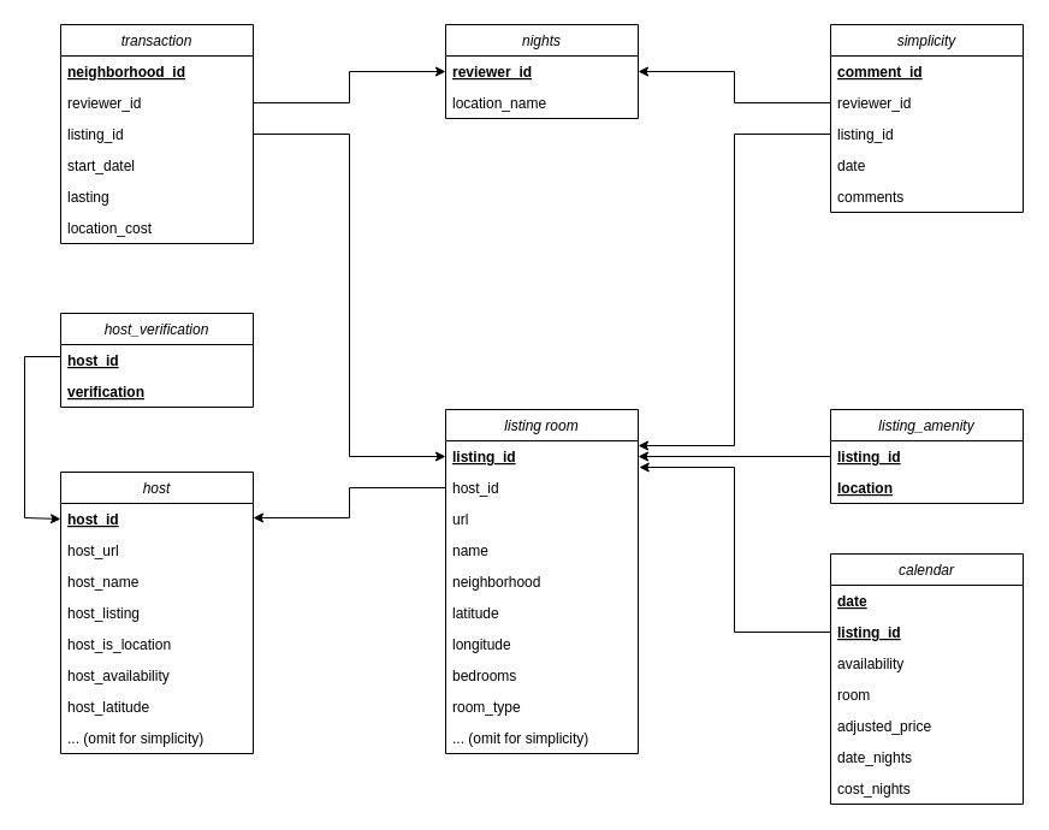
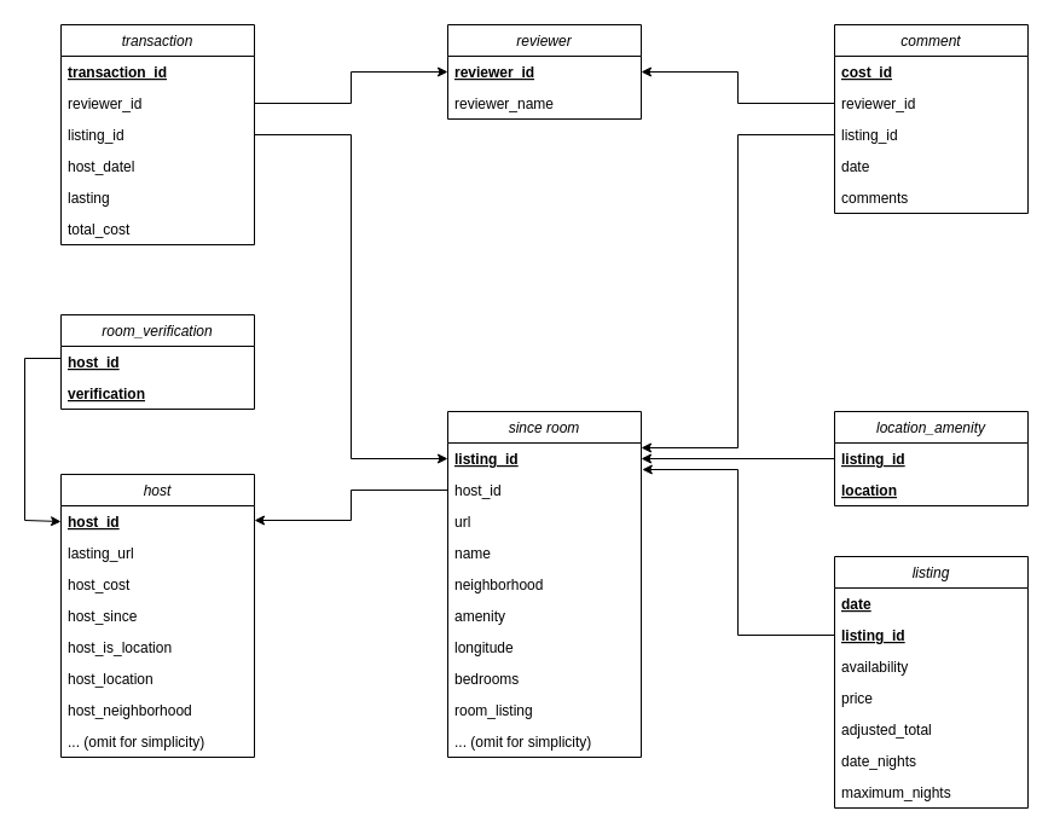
  <mxCell id="0" />
  <mxCell id="1" parent="0" />
  <mxCell id="2" value="transaction" style="swimlane;fontStyle=2;align=center;verticalAlign=top;childLayout=stackLayout;horizontal=1;startSize=26;horizontalStack=0;resizeParent=1;resizeLast=0;collapsible=1;marginBottom=0;rounded=0;shadow=0;strokeWidth=1;" vertex="1" parent="1"><mxGeometry x="50" y="20" width="160" height="182" as="geometry"><mxRectangle x="230" y="140" width="160" height="26" as="alternateBounds" /></mxGeometry></mxCell>
- <mxCell id="3" value="neighborhood_id" style="text;align=left;verticalAlign=top;spacingLeft=4;spacingRight=4;overflow=hidden;rotatable=0;points=[[0,0.5],[1,0.5]];portConstraint=eastwest;fontStyle=5" vertex="1" parent="2"><mxGeometry y="26" width="160" height="26" as="geometry" /></mxCell>
+ <mxCell id="3" value="transaction_id" style="text;align=left;verticalAlign=top;spacingLeft=4;spacingRight=4;overflow=hidden;rotatable=0;points=[[0,0.5],[1,0.5]];portConstraint=eastwest;fontStyle=5" vertex="1" parent="2"><mxGeometry y="26" width="160" height="26" as="geometry" /></mxCell>
  <mxCell id="4" value="reviewer_id" style="text;align=left;verticalAlign=top;spacingLeft=4;spacingRight=4;overflow=hidden;rotatable=0;points=[[0,0.5],[1,0.5]];portConstraint=eastwest;rounded=0;shadow=0;html=0;" vertex="1" parent="2"><mxGeometry y="52" width="160" height="26" as="geometry" /></mxCell>
  <mxCell id="5" value="listing_id" style="text;align=left;verticalAlign=top;spacingLeft=4;spacingRight=4;overflow=hidden;rotatable=0;points=[[0,0.5],[1,0.5]];portConstraint=eastwest;rounded=0;shadow=0;html=0;" vertex="1" parent="2"><mxGeometry y="78" width="160" height="26" as="geometry" /></mxCell>
- <mxCell id="6" value="start_datel" style="text;align=left;verticalAlign=top;spacingLeft=4;spacingRight=4;overflow=hidden;rotatable=0;points=[[0,0.5],[1,0.5]];portConstraint=eastwest;rounded=0;shadow=0;html=0;" vertex="1" parent="2"><mxGeometry y="104" width="160" height="26" as="geometry" /></mxCell>
+ <mxCell id="6" value="host_datel" style="text;align=left;verticalAlign=top;spacingLeft=4;spacingRight=4;overflow=hidden;rotatable=0;points=[[0,0.5],[1,0.5]];portConstraint=eastwest;rounded=0;shadow=0;html=0;" vertex="1" parent="2"><mxGeometry y="104" width="160" height="26" as="geometry" /></mxCell>
  <mxCell id="7" value="lasting" style="text;align=left;verticalAlign=top;spacingLeft=4;spacingRight=4;overflow=hidden;rotatable=0;points=[[0,0.5],[1,0.5]];portConstraint=eastwest;rounded=0;shadow=0;html=0;" vertex="1" parent="2"><mxGeometry y="130" width="160" height="26" as="geometry" /></mxCell>
- <mxCell id="8" value="location_cost" style="text;align=left;verticalAlign=top;spacingLeft=4;spacingRight=4;overflow=hidden;rotatable=0;points=[[0,0.5],[1,0.5]];portConstraint=eastwest;rounded=0;shadow=0;html=0;" vertex="1" parent="2"><mxGeometry y="156" width="160" height="26" as="geometry" /></mxCell>
+ <mxCell id="8" value="total_cost" style="text;align=left;verticalAlign=top;spacingLeft=4;spacingRight=4;overflow=hidden;rotatable=0;points=[[0,0.5],[1,0.5]];portConstraint=eastwest;rounded=0;shadow=0;html=0;" vertex="1" parent="2"><mxGeometry y="156" width="160" height="26" as="geometry" /></mxCell>
  <mxCell id="9" value="host" style="swimlane;fontStyle=2;align=center;verticalAlign=top;childLayout=stackLayout;horizontal=1;startSize=26;horizontalStack=0;resizeParent=1;resizeLast=0;collapsible=1;marginBottom=0;rounded=0;shadow=0;strokeWidth=1;" vertex="1" parent="1"><mxGeometry x="50" y="392" width="160" height="234" as="geometry"><mxRectangle x="230" y="140" width="160" height="26" as="alternateBounds" /></mxGeometry></mxCell>
  <mxCell id="10" value="host_id" style="text;align=left;verticalAlign=top;spacingLeft=4;spacingRight=4;overflow=hidden;rotatable=0;points=[[0,0.5],[1,0.5]];portConstraint=eastwest;fontStyle=5" vertex="1" parent="9"><mxGeometry y="26" width="160" height="26" as="geometry" /></mxCell>
- <mxCell id="11" value="host_url" style="text;align=left;verticalAlign=top;spacingLeft=4;spacingRight=4;overflow=hidden;rotatable=0;points=[[0,0.5],[1,0.5]];portConstraint=eastwest;rounded=0;shadow=0;html=0;" vertex="1" parent="9"><mxGeometry y="52" width="160" height="26" as="geometry" /></mxCell>
- <mxCell id="12" value="host_name" style="text;align=left;verticalAlign=top;spacingLeft=4;spacingRight=4;overflow=hidden;rotatable=0;points=[[0,0.5],[1,0.5]];portConstraint=eastwest;rounded=0;shadow=0;html=0;" vertex="1" parent="9"><mxGeometry y="78" width="160" height="26" as="geometry" /></mxCell>
- <mxCell id="13" value="host_listing" style="text;align=left;verticalAlign=top;spacingLeft=4;spacingRight=4;overflow=hidden;rotatable=0;points=[[0,0.5],[1,0.5]];portConstraint=eastwest;rounded=0;shadow=0;html=0;" vertex="1" parent="9"><mxGeometry y="104" width="160" height="26" as="geometry" /></mxCell>
+ <mxCell id="11" value="lasting_url" style="text;align=left;verticalAlign=top;spacingLeft=4;spacingRight=4;overflow=hidden;rotatable=0;points=[[0,0.5],[1,0.5]];portConstraint=eastwest;rounded=0;shadow=0;html=0;" vertex="1" parent="9"><mxGeometry y="52" width="160" height="26" as="geometry" /></mxCell>
+ <mxCell id="12" value="host_cost" style="text;align=left;verticalAlign=top;spacingLeft=4;spacingRight=4;overflow=hidden;rotatable=0;points=[[0,0.5],[1,0.5]];portConstraint=eastwest;rounded=0;shadow=0;html=0;" vertex="1" parent="9"><mxGeometry y="78" width="160" height="26" as="geometry" /></mxCell>
+ <mxCell id="13" value="host_since" style="text;align=left;verticalAlign=top;spacingLeft=4;spacingRight=4;overflow=hidden;rotatable=0;points=[[0,0.5],[1,0.5]];portConstraint=eastwest;rounded=0;shadow=0;html=0;" vertex="1" parent="9"><mxGeometry y="104" width="160" height="26" as="geometry" /></mxCell>
  <mxCell id="14" value="host_is_location" style="text;align=left;verticalAlign=top;spacingLeft=4;spacingRight=4;overflow=hidden;rotatable=0;points=[[0,0.5],[1,0.5]];portConstraint=eastwest;rounded=0;shadow=0;html=0;" vertex="1" parent="9"><mxGeometry y="130" width="160" height="26" as="geometry" /></mxCell>
- <mxCell id="15" value="host_availability" style="text;align=left;verticalAlign=top;spacingLeft=4;spacingRight=4;overflow=hidden;rotatable=0;points=[[0,0.5],[1,0.5]];portConstraint=eastwest;rounded=0;shadow=0;html=0;" vertex="1" parent="9"><mxGeometry y="156" width="160" height="26" as="geometry" /></mxCell>
- <mxCell id="16" value="host_latitude" style="text;align=left;verticalAlign=top;spacingLeft=4;spacingRight=4;overflow=hidden;rotatable=0;points=[[0,0.5],[1,0.5]];portConstraint=eastwest;rounded=0;shadow=0;html=0;" vertex="1" parent="9"><mxGeometry y="182" width="160" height="26" as="geometry" /></mxCell>
+ <mxCell id="15" value="host_location" style="text;align=left;verticalAlign=top;spacingLeft=4;spacingRight=4;overflow=hidden;rotatable=0;points=[[0,0.5],[1,0.5]];portConstraint=eastwest;rounded=0;shadow=0;html=0;" vertex="1" parent="9"><mxGeometry y="156" width="160" height="26" as="geometry" /></mxCell>
+ <mxCell id="16" value="host_neighborhood" style="text;align=left;verticalAlign=top;spacingLeft=4;spacingRight=4;overflow=hidden;rotatable=0;points=[[0,0.5],[1,0.5]];portConstraint=eastwest;rounded=0;shadow=0;html=0;" vertex="1" parent="9"><mxGeometry y="182" width="160" height="26" as="geometry" /></mxCell>
  <mxCell id="17" value="... (omit for simplicity)" style="text;align=left;verticalAlign=top;spacingLeft=4;spacingRight=4;overflow=hidden;rotatable=0;points=[[0,0.5],[1,0.5]];portConstraint=eastwest;rounded=0;shadow=0;html=0;" vertex="1" parent="9"><mxGeometry y="208" width="160" height="26" as="geometry" /></mxCell>
- <mxCell id="18" value="nights" style="swimlane;fontStyle=2;align=center;verticalAlign=top;childLayout=stackLayout;horizontal=1;startSize=26;horizontalStack=0;resizeParent=1;resizeLast=0;collapsible=1;marginBottom=0;rounded=0;shadow=0;strokeWidth=1;" vertex="1" parent="1"><mxGeometry x="370" y="20" width="160" height="78" as="geometry"><mxRectangle x="230" y="140" width="160" height="26" as="alternateBounds" /></mxGeometry></mxCell>
+ <mxCell id="18" value="reviewer" style="swimlane;fontStyle=2;align=center;verticalAlign=top;childLayout=stackLayout;horizontal=1;startSize=26;horizontalStack=0;resizeParent=1;resizeLast=0;collapsible=1;marginBottom=0;rounded=0;shadow=0;strokeWidth=1;" vertex="1" parent="1"><mxGeometry x="370" y="20" width="160" height="78" as="geometry"><mxRectangle x="230" y="140" width="160" height="26" as="alternateBounds" /></mxGeometry></mxCell>
  <mxCell id="19" value="reviewer_id" style="text;align=left;verticalAlign=top;spacingLeft=4;spacingRight=4;overflow=hidden;rotatable=0;points=[[0,0.5],[1,0.5]];portConstraint=eastwest;fontStyle=5" vertex="1" parent="18"><mxGeometry y="26" width="160" height="26" as="geometry" /></mxCell>
- <mxCell id="20" value="location_name" style="text;align=left;verticalAlign=top;spacingLeft=4;spacingRight=4;overflow=hidden;rotatable=0;points=[[0,0.5],[1,0.5]];portConstraint=eastwest;rounded=0;shadow=0;html=0;" vertex="1" parent="18"><mxGeometry y="52" width="160" height="26" as="geometry" /></mxCell>
- <mxCell id="21" value="listing room" style="swimlane;fontStyle=2;align=center;verticalAlign=top;childLayout=stackLayout;horizontal=1;startSize=26;horizontalStack=0;resizeParent=1;resizeLast=0;collapsible=1;marginBottom=0;rounded=0;shadow=0;strokeWidth=1;" vertex="1" parent="1"><mxGeometry x="370" y="340" width="160" height="286" as="geometry"><mxRectangle x="230" y="140" width="160" height="26" as="alternateBounds" /></mxGeometry></mxCell>
+ <mxCell id="20" value="reviewer_name" style="text;align=left;verticalAlign=top;spacingLeft=4;spacingRight=4;overflow=hidden;rotatable=0;points=[[0,0.5],[1,0.5]];portConstraint=eastwest;rounded=0;shadow=0;html=0;" vertex="1" parent="18"><mxGeometry y="52" width="160" height="26" as="geometry" /></mxCell>
+ <mxCell id="21" value="since room" style="swimlane;fontStyle=2;align=center;verticalAlign=top;childLayout=stackLayout;horizontal=1;startSize=26;horizontalStack=0;resizeParent=1;resizeLast=0;collapsible=1;marginBottom=0;rounded=0;shadow=0;strokeWidth=1;" vertex="1" parent="1"><mxGeometry x="370" y="340" width="160" height="286" as="geometry"><mxRectangle x="230" y="140" width="160" height="26" as="alternateBounds" /></mxGeometry></mxCell>
  <mxCell id="22" value="listing_id" style="text;align=left;verticalAlign=top;spacingLeft=4;spacingRight=4;overflow=hidden;rotatable=0;points=[[0,0.5],[1,0.5]];portConstraint=eastwest;fontStyle=5" vertex="1" parent="21"><mxGeometry y="26" width="160" height="26" as="geometry" /></mxCell>
  <mxCell id="23" value="host_id" style="text;align=left;verticalAlign=top;spacingLeft=4;spacingRight=4;overflow=hidden;rotatable=0;points=[[0,0.5],[1,0.5]];portConstraint=eastwest;rounded=0;shadow=0;html=0;" vertex="1" parent="21"><mxGeometry y="52" width="160" height="26" as="geometry" /></mxCell>
  <mxCell id="24" value="url" style="text;align=left;verticalAlign=top;spacingLeft=4;spacingRight=4;overflow=hidden;rotatable=0;points=[[0,0.5],[1,0.5]];portConstraint=eastwest;rounded=0;shadow=0;html=0;" vertex="1" parent="21"><mxGeometry y="78" width="160" height="26" as="geometry" /></mxCell>
  <mxCell id="25" value="name" style="text;align=left;verticalAlign=top;spacingLeft=4;spacingRight=4;overflow=hidden;rotatable=0;points=[[0,0.5],[1,0.5]];portConstraint=eastwest;rounded=0;shadow=0;html=0;" vertex="1" parent="21"><mxGeometry y="104" width="160" height="26" as="geometry" /></mxCell>
  <mxCell id="26" value="neighborhood" style="text;align=left;verticalAlign=top;spacingLeft=4;spacingRight=4;overflow=hidden;rotatable=0;points=[[0,0.5],[1,0.5]];portConstraint=eastwest;rounded=0;shadow=0;html=0;" vertex="1" parent="21"><mxGeometry y="130" width="160" height="26" as="geometry" /></mxCell>
- <mxCell id="27" value="latitude" style="text;align=left;verticalAlign=top;spacingLeft=4;spacingRight=4;overflow=hidden;rotatable=0;points=[[0,0.5],[1,0.5]];portConstraint=eastwest;rounded=0;shadow=0;html=0;" vertex="1" parent="21"><mxGeometry y="156" width="160" height="26" as="geometry" /></mxCell>
+ <mxCell id="27" value="amenity" style="text;align=left;verticalAlign=top;spacingLeft=4;spacingRight=4;overflow=hidden;rotatable=0;points=[[0,0.5],[1,0.5]];portConstraint=eastwest;rounded=0;shadow=0;html=0;" vertex="1" parent="21"><mxGeometry y="156" width="160" height="26" as="geometry" /></mxCell>
  <mxCell id="28" value="longitude" style="text;align=left;verticalAlign=top;spacingLeft=4;spacingRight=4;overflow=hidden;rotatable=0;points=[[0,0.5],[1,0.5]];portConstraint=eastwest;rounded=0;shadow=0;html=0;" vertex="1" parent="21"><mxGeometry y="182" width="160" height="26" as="geometry" /></mxCell>
  <mxCell id="29" value="bedrooms" style="text;align=left;verticalAlign=top;spacingLeft=4;spacingRight=4;overflow=hidden;rotatable=0;points=[[0,0.5],[1,0.5]];portConstraint=eastwest;rounded=0;shadow=0;html=0;" vertex="1" parent="21"><mxGeometry y="208" width="160" height="26" as="geometry" /></mxCell>
- <mxCell id="30" value="room_type" style="text;align=left;verticalAlign=top;spacingLeft=4;spacingRight=4;overflow=hidden;rotatable=0;points=[[0,0.5],[1,0.5]];portConstraint=eastwest;rounded=0;shadow=0;html=0;" vertex="1" parent="21"><mxGeometry y="234" width="160" height="26" as="geometry" /></mxCell>
+ <mxCell id="30" value="room_listing" style="text;align=left;verticalAlign=top;spacingLeft=4;spacingRight=4;overflow=hidden;rotatable=0;points=[[0,0.5],[1,0.5]];portConstraint=eastwest;rounded=0;shadow=0;html=0;" vertex="1" parent="21"><mxGeometry y="234" width="160" height="26" as="geometry" /></mxCell>
  <mxCell id="31" value="... (omit for simplicity)" style="text;align=left;verticalAlign=top;spacingLeft=4;spacingRight=4;overflow=hidden;rotatable=0;points=[[0,0.5],[1,0.5]];portConstraint=eastwest;rounded=0;shadow=0;html=0;" vertex="1" parent="21"><mxGeometry y="260" width="160" height="26" as="geometry" /></mxCell>
- <mxCell id="32" value="listing_amenity" style="swimlane;fontStyle=2;align=center;verticalAlign=top;childLayout=stackLayout;horizontal=1;startSize=26;horizontalStack=0;resizeParent=1;resizeLast=0;collapsible=1;marginBottom=0;rounded=0;shadow=0;strokeWidth=1;" vertex="1" parent="1"><mxGeometry x="690" y="340" width="160" height="78" as="geometry"><mxRectangle x="230" y="140" width="160" height="26" as="alternateBounds" /></mxGeometry></mxCell>
+ <mxCell id="32" value="location_amenity" style="swimlane;fontStyle=2;align=center;verticalAlign=top;childLayout=stackLayout;horizontal=1;startSize=26;horizontalStack=0;resizeParent=1;resizeLast=0;collapsible=1;marginBottom=0;rounded=0;shadow=0;strokeWidth=1;" vertex="1" parent="1"><mxGeometry x="690" y="340" width="160" height="78" as="geometry"><mxRectangle x="230" y="140" width="160" height="26" as="alternateBounds" /></mxGeometry></mxCell>
  <mxCell id="33" value="listing_id" style="text;align=left;verticalAlign=top;spacingLeft=4;spacingRight=4;overflow=hidden;rotatable=0;points=[[0,0.5],[1,0.5]];portConstraint=eastwest;fontStyle=5" vertex="1" parent="32"><mxGeometry y="26" width="160" height="26" as="geometry" /></mxCell>
  <mxCell id="34" value="location" style="text;align=left;verticalAlign=top;spacingLeft=4;spacingRight=4;overflow=hidden;rotatable=0;points=[[0,0.5],[1,0.5]];portConstraint=eastwest;rounded=0;shadow=0;html=0;fontStyle=5" vertex="1" parent="32"><mxGeometry y="52" width="160" height="26" as="geometry" /></mxCell>
- <mxCell id="35" value="calendar" style="swimlane;fontStyle=2;align=center;verticalAlign=top;childLayout=stackLayout;horizontal=1;startSize=26;horizontalStack=0;resizeParent=1;resizeLast=0;collapsible=1;marginBottom=0;rounded=0;shadow=0;strokeWidth=1;" vertex="1" parent="1"><mxGeometry x="690" y="460" width="160" height="208" as="geometry"><mxRectangle x="230" y="140" width="160" height="26" as="alternateBounds" /></mxGeometry></mxCell>
+ <mxCell id="35" value="listing" style="swimlane;fontStyle=2;align=center;verticalAlign=top;childLayout=stackLayout;horizontal=1;startSize=26;horizontalStack=0;resizeParent=1;resizeLast=0;collapsible=1;marginBottom=0;rounded=0;shadow=0;strokeWidth=1;" vertex="1" parent="1"><mxGeometry x="690" y="460" width="160" height="208" as="geometry"><mxRectangle x="230" y="140" width="160" height="26" as="alternateBounds" /></mxGeometry></mxCell>
  <mxCell id="36" value="date" style="text;align=left;verticalAlign=top;spacingLeft=4;spacingRight=4;overflow=hidden;rotatable=0;points=[[0,0.5],[1,0.5]];portConstraint=eastwest;fontStyle=5" vertex="1" parent="35"><mxGeometry y="26" width="160" height="26" as="geometry" /></mxCell>
  <mxCell id="37" value="listing_id" style="text;align=left;verticalAlign=top;spacingLeft=4;spacingRight=4;overflow=hidden;rotatable=0;points=[[0,0.5],[1,0.5]];portConstraint=eastwest;rounded=0;shadow=0;html=0;fontStyle=5" vertex="1" parent="35"><mxGeometry y="52" width="160" height="26" as="geometry" /></mxCell>
  <mxCell id="38" value="availability" style="text;align=left;verticalAlign=top;spacingLeft=4;spacingRight=4;overflow=hidden;rotatable=0;points=[[0,0.5],[1,0.5]];portConstraint=eastwest;rounded=0;shadow=0;html=0;" vertex="1" parent="35"><mxGeometry y="78" width="160" height="26" as="geometry" /></mxCell>
- <mxCell id="39" value="room" style="text;align=left;verticalAlign=top;spacingLeft=4;spacingRight=4;overflow=hidden;rotatable=0;points=[[0,0.5],[1,0.5]];portConstraint=eastwest;rounded=0;shadow=0;html=0;" vertex="1" parent="35"><mxGeometry y="104" width="160" height="26" as="geometry" /></mxCell>
- <mxCell id="40" value="adjusted_price" style="text;align=left;verticalAlign=top;spacingLeft=4;spacingRight=4;overflow=hidden;rotatable=0;points=[[0,0.5],[1,0.5]];portConstraint=eastwest;rounded=0;shadow=0;html=0;" vertex="1" parent="35"><mxGeometry y="130" width="160" height="26" as="geometry" /></mxCell>
+ <mxCell id="39" value="price" style="text;align=left;verticalAlign=top;spacingLeft=4;spacingRight=4;overflow=hidden;rotatable=0;points=[[0,0.5],[1,0.5]];portConstraint=eastwest;rounded=0;shadow=0;html=0;" vertex="1" parent="35"><mxGeometry y="104" width="160" height="26" as="geometry" /></mxCell>
+ <mxCell id="40" value="adjusted_total" style="text;align=left;verticalAlign=top;spacingLeft=4;spacingRight=4;overflow=hidden;rotatable=0;points=[[0,0.5],[1,0.5]];portConstraint=eastwest;rounded=0;shadow=0;html=0;" vertex="1" parent="35"><mxGeometry y="130" width="160" height="26" as="geometry" /></mxCell>
  <mxCell id="41" value="date_nights" style="text;align=left;verticalAlign=top;spacingLeft=4;spacingRight=4;overflow=hidden;rotatable=0;points=[[0,0.5],[1,0.5]];portConstraint=eastwest;rounded=0;shadow=0;html=0;" vertex="1" parent="35"><mxGeometry y="156" width="160" height="26" as="geometry" /></mxCell>
- <mxCell id="42" value="cost_nights" style="text;align=left;verticalAlign=top;spacingLeft=4;spacingRight=4;overflow=hidden;rotatable=0;points=[[0,0.5],[1,0.5]];portConstraint=eastwest;rounded=0;shadow=0;html=0;" vertex="1" parent="35"><mxGeometry y="182" width="160" height="26" as="geometry" /></mxCell>
- <mxCell id="43" value="simplicity" style="swimlane;fontStyle=2;align=center;verticalAlign=top;childLayout=stackLayout;horizontal=1;startSize=26;horizontalStack=0;resizeParent=1;resizeLast=0;collapsible=1;marginBottom=0;rounded=0;shadow=0;strokeWidth=1;" vertex="1" parent="1"><mxGeometry x="690" y="20" width="160" height="156" as="geometry"><mxRectangle x="230" y="140" width="160" height="26" as="alternateBounds" /></mxGeometry></mxCell>
- <mxCell id="44" value="comment_id" style="text;align=left;verticalAlign=top;spacingLeft=4;spacingRight=4;overflow=hidden;rotatable=0;points=[[0,0.5],[1,0.5]];portConstraint=eastwest;fontStyle=5" vertex="1" parent="43"><mxGeometry y="26" width="160" height="26" as="geometry" /></mxCell>
+ <mxCell id="42" value="maximum_nights" style="text;align=left;verticalAlign=top;spacingLeft=4;spacingRight=4;overflow=hidden;rotatable=0;points=[[0,0.5],[1,0.5]];portConstraint=eastwest;rounded=0;shadow=0;html=0;" vertex="1" parent="35"><mxGeometry y="182" width="160" height="26" as="geometry" /></mxCell>
+ <mxCell id="43" value="comment" style="swimlane;fontStyle=2;align=center;verticalAlign=top;childLayout=stackLayout;horizontal=1;startSize=26;horizontalStack=0;resizeParent=1;resizeLast=0;collapsible=1;marginBottom=0;rounded=0;shadow=0;strokeWidth=1;" vertex="1" parent="1"><mxGeometry x="690" y="20" width="160" height="156" as="geometry"><mxRectangle x="230" y="140" width="160" height="26" as="alternateBounds" /></mxGeometry></mxCell>
+ <mxCell id="44" value="cost_id" style="text;align=left;verticalAlign=top;spacingLeft=4;spacingRight=4;overflow=hidden;rotatable=0;points=[[0,0.5],[1,0.5]];portConstraint=eastwest;fontStyle=5" vertex="1" parent="43"><mxGeometry y="26" width="160" height="26" as="geometry" /></mxCell>
  <mxCell id="45" value="reviewer_id" style="text;align=left;verticalAlign=top;spacingLeft=4;spacingRight=4;overflow=hidden;rotatable=0;points=[[0,0.5],[1,0.5]];portConstraint=eastwest;rounded=0;shadow=0;html=0;" vertex="1" parent="43"><mxGeometry y="52" width="160" height="26" as="geometry" /></mxCell>
  <mxCell id="46" value="listing_id" style="text;align=left;verticalAlign=top;spacingLeft=4;spacingRight=4;overflow=hidden;rotatable=0;points=[[0,0.5],[1,0.5]];portConstraint=eastwest;rounded=0;shadow=0;html=0;" vertex="1" parent="43"><mxGeometry y="78" width="160" height="26" as="geometry" /></mxCell>
  <mxCell id="47" value="date" style="text;align=left;verticalAlign=top;spacingLeft=4;spacingRight=4;overflow=hidden;rotatable=0;points=[[0,0.5],[1,0.5]];portConstraint=eastwest;rounded=0;shadow=0;html=0;" vertex="1" parent="43"><mxGeometry y="104" width="160" height="26" as="geometry" /></mxCell>
  <mxCell id="48" value="comments" style="text;align=left;verticalAlign=top;spacingLeft=4;spacingRight=4;overflow=hidden;rotatable=0;points=[[0,0.5],[1,0.5]];portConstraint=eastwest;rounded=0;shadow=0;html=0;" vertex="1" parent="43"><mxGeometry y="130" width="160" height="26" as="geometry" /></mxCell>
  <mxCell id="49" style="edgeStyle=orthogonalEdgeStyle;rounded=0;orthogonalLoop=1;jettySize=auto;html=1;exitX=1;exitY=0.5;exitDx=0;exitDy=0;" edge="1" parent="1" source="4" target="19"><mxGeometry relative="1" as="geometry" /></mxCell>
  <mxCell id="50" style="edgeStyle=orthogonalEdgeStyle;rounded=0;orthogonalLoop=1;jettySize=auto;html=1;exitX=1;exitY=0.5;exitDx=0;exitDy=0;entryX=0;entryY=0.5;entryDx=0;entryDy=0;" edge="1" parent="1" source="5" target="22"><mxGeometry relative="1" as="geometry"><Array as="points"><mxPoint x="290" y="111" /><mxPoint x="290" y="379" /></Array></mxGeometry></mxCell>
  <mxCell id="51" style="edgeStyle=orthogonalEdgeStyle;rounded=0;orthogonalLoop=1;jettySize=auto;html=1;" edge="1" parent="1" source="23"><mxGeometry relative="1" as="geometry"><Array as="points"><mxPoint x="290" y="405" /><mxPoint x="290" y="430" /></Array><mxPoint x="210" y="430" as="targetPoint" /></mxGeometry></mxCell>
  <mxCell id="52" style="edgeStyle=orthogonalEdgeStyle;rounded=0;orthogonalLoop=1;jettySize=auto;html=1;exitX=0;exitY=0.5;exitDx=0;exitDy=0;entryX=1;entryY=0.5;entryDx=0;entryDy=0;" edge="1" parent="1" source="45" target="19"><mxGeometry relative="1" as="geometry" /></mxCell>
  <mxCell id="53" style="edgeStyle=orthogonalEdgeStyle;rounded=0;orthogonalLoop=1;jettySize=auto;html=1;exitX=0;exitY=0.5;exitDx=0;exitDy=0;" edge="1" parent="1" source="46"><mxGeometry relative="1" as="geometry"><Array as="points"><mxPoint x="610" y="111" /><mxPoint x="610" y="370" /><mxPoint x="530" y="370" /></Array><mxPoint x="530" y="370" as="targetPoint" /></mxGeometry></mxCell>
  <mxCell id="54" style="edgeStyle=orthogonalEdgeStyle;rounded=0;orthogonalLoop=1;jettySize=auto;html=1;exitX=0;exitY=0.5;exitDx=0;exitDy=0;entryX=1;entryY=0.5;entryDx=0;entryDy=0;" edge="1" parent="1" source="33" target="22"><mxGeometry relative="1" as="geometry" /></mxCell>
  <mxCell id="55" style="edgeStyle=orthogonalEdgeStyle;rounded=0;orthogonalLoop=1;jettySize=auto;html=1;entryX=1.005;entryY=0.846;entryDx=0;entryDy=0;entryPerimeter=0;" edge="1" parent="1" source="37" target="22"><mxGeometry relative="1" as="geometry"><Array as="points"><mxPoint x="610" y="525" /><mxPoint x="610" y="388" /></Array></mxGeometry></mxCell>
- <mxCell id="56" value="host_verification" style="swimlane;fontStyle=2;align=center;verticalAlign=top;childLayout=stackLayout;horizontal=1;startSize=26;horizontalStack=0;resizeParent=1;resizeLast=0;collapsible=1;marginBottom=0;rounded=0;shadow=0;strokeWidth=1;" vertex="1" parent="1"><mxGeometry x="50" y="260" width="160" height="78" as="geometry"><mxRectangle x="230" y="140" width="160" height="26" as="alternateBounds" /></mxGeometry></mxCell>
+ <mxCell id="56" value="room_verification" style="swimlane;fontStyle=2;align=center;verticalAlign=top;childLayout=stackLayout;horizontal=1;startSize=26;horizontalStack=0;resizeParent=1;resizeLast=0;collapsible=1;marginBottom=0;rounded=0;shadow=0;strokeWidth=1;" vertex="1" parent="1"><mxGeometry x="50" y="260" width="160" height="78" as="geometry"><mxRectangle x="230" y="140" width="160" height="26" as="alternateBounds" /></mxGeometry></mxCell>
  <mxCell id="57" value="host_id" style="text;align=left;verticalAlign=top;spacingLeft=4;spacingRight=4;overflow=hidden;rotatable=0;points=[[0,0.5],[1,0.5]];portConstraint=eastwest;fontStyle=5" vertex="1" parent="56"><mxGeometry y="26" width="160" height="26" as="geometry" /></mxCell>
  <mxCell id="58" value="verification" style="text;align=left;verticalAlign=top;spacingLeft=4;spacingRight=4;overflow=hidden;rotatable=0;points=[[0,0.5],[1,0.5]];portConstraint=eastwest;rounded=0;shadow=0;html=0;fontStyle=5" vertex="1" parent="56"><mxGeometry y="52" width="160" height="26" as="geometry" /></mxCell>
  <mxCell id="59" style="edgeStyle=orthogonalEdgeStyle;rounded=0;orthogonalLoop=1;jettySize=auto;html=1;entryX=0;entryY=0.5;entryDx=0;entryDy=0;" edge="1" parent="1" target="10"><mxGeometry relative="1" as="geometry"><mxPoint x="50" y="297" as="sourcePoint" /><mxPoint x="50" y="418.002" as="targetPoint" /><Array as="points"><mxPoint x="20" y="296" /><mxPoint x="20" y="430" /><mxPoint x="50" y="430" /></Array></mxGeometry></mxCell>
